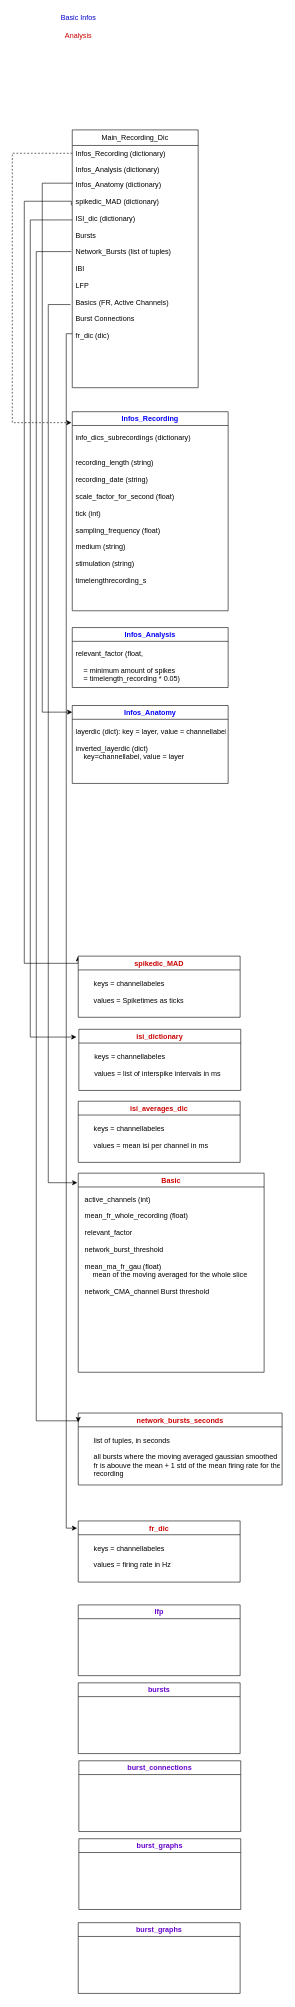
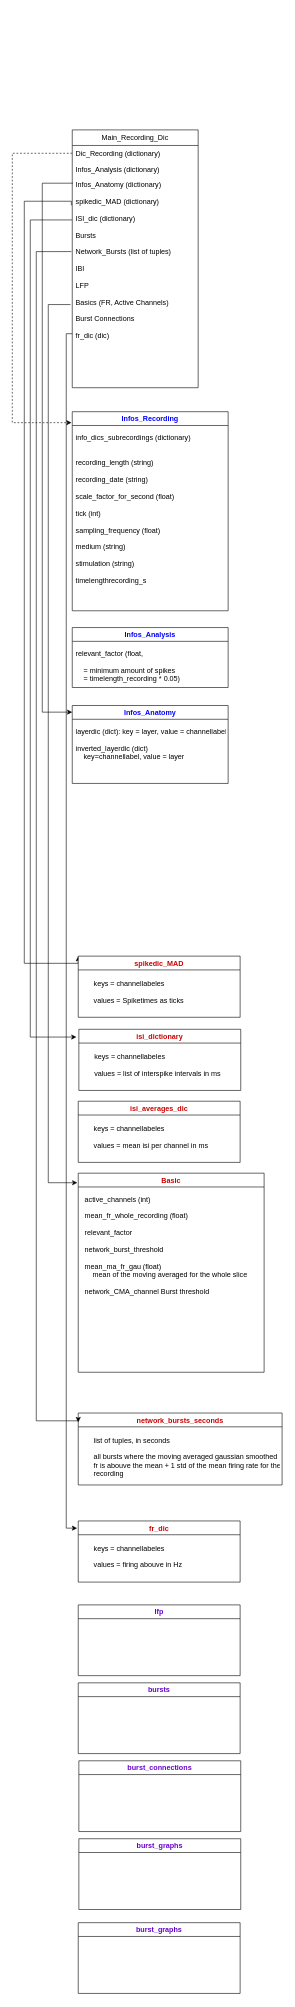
  <mxCell id="0" />
  <mxCell id="1" parent="0" />
  <mxCell id="2" value="Main_Recording_Dic" style="swimlane;fontStyle=0;childLayout=stackLayout;horizontal=1;startSize=26;horizontalStack=0;resizeParent=1;resizeParentMax=0;resizeLast=0;collapsible=1;marginBottom=0;" parent="1" vertex="1"><mxGeometry x="120" y="215" width="210" height="430" as="geometry" /></mxCell>
- <mxCell id="3" value="Infos_Recording (dictionary)" style="text;strokeColor=none;fillColor=none;align=left;verticalAlign=top;spacingLeft=4;spacingRight=4;overflow=hidden;rotatable=0;points=[[0,0.5],[1,0.5]];portConstraint=eastwest;" parent="2" vertex="1"><mxGeometry y="26" width="210" height="26" as="geometry" /></mxCell>
+ <mxCell id="3" value="Dic_Recording (dictionary)" style="text;strokeColor=none;fillColor=none;align=left;verticalAlign=top;spacingLeft=4;spacingRight=4;overflow=hidden;rotatable=0;points=[[0,0.5],[1,0.5]];portConstraint=eastwest;" parent="2" vertex="1"><mxGeometry y="26" width="210" height="26" as="geometry" /></mxCell>
  <mxCell id="4" value="Infos_Analysis (dictionary)" style="text;strokeColor=none;fillColor=none;align=left;verticalAlign=top;spacingLeft=4;spacingRight=4;overflow=hidden;rotatable=0;points=[[0,0.5],[1,0.5]];portConstraint=eastwest;" parent="2" vertex="1"><mxGeometry y="52" width="210" height="26" as="geometry" /></mxCell>
  <mxCell id="5" value="Infos_Anatomy (dictionary)&#10;&#10;spikedic_MAD (dictionary)&#10;&#10;ISI_dic (dictionary)&#10;&#10;Bursts&#10;&#10;Network_Bursts (list of tuples)&#10;&#10;IBI&#10;&#10;LFP&#10;&#10;Basics (FR, Active Channels)&#10;&#10;Burst Connections&#10;&#10;fr_dic (dic)&#10;&#10;" style="text;strokeColor=none;fillColor=none;align=left;verticalAlign=top;spacingLeft=4;spacingRight=4;overflow=hidden;rotatable=0;points=[[0,0.5],[1,0.5]];portConstraint=eastwest;" parent="2" vertex="1"><mxGeometry y="78" width="210" height="352" as="geometry" /></mxCell>
- <mxCell id="6" value="&lt;div&gt;&lt;font color=&quot;#0000CC&quot;&gt;Basic Infos&lt;/font&gt;&lt;/div&gt;&lt;div&gt;&lt;br&gt;&lt;/div&gt;&lt;div&gt;&lt;font color=&quot;#CC0000&quot;&gt;Analysis&lt;/font&gt;&lt;/div&gt;&lt;div&gt;&lt;br&gt;&lt;/div&gt;&lt;div&gt;&lt;br&gt;&lt;/div&gt;&lt;div&gt;&lt;br&gt;&lt;/div&gt;" style="text;html=1;align=center;verticalAlign=middle;resizable=0;points=[];autosize=1;strokeColor=none;fillColor=none;" parent="1" vertex="1"><mxGeometry x="95" y="20" width="70" height="90" as="geometry" /></mxCell>
  <mxCell id="7" style="edgeStyle=orthogonalEdgeStyle;rounded=0;orthogonalLoop=1;jettySize=auto;html=1;exitX=0;exitY=0.5;exitDx=0;exitDy=0;fontColor=#0000FF;entryX=-0.005;entryY=0.055;entryDx=0;entryDy=0;entryPerimeter=0;dashed=1;" parent="1" source="3" target="8" edge="1"><mxGeometry relative="1" as="geometry"><mxPoint x="40" y="715" as="targetPoint" /><Array as="points"><mxPoint x="20" y="254" /><mxPoint x="20" y="703" /></Array></mxGeometry></mxCell>
  <mxCell id="8" value="Infos_Recording" style="swimlane;fontColor=#0000FF;" parent="1" vertex="1"><mxGeometry x="120" y="685" width="260" height="332" as="geometry" /></mxCell>
  <mxCell id="9" value="info_dics_subrecordings (dictionary)&#10;&#10;&#10;recording_length (string)&#10;&#10;recording_date (string)&#10;&#10;scale_factor_for_second (float)&#10;&#10;tick (int)&#10;&#10;sampling_frequency (float)&#10;&#10;medium (string)&#10;&#10;stimulation (string)&#10;&#10;timelengthrecording_s&#10;&#10;&#10;" style="text;strokeColor=none;fillColor=none;align=left;verticalAlign=top;spacingLeft=4;spacingRight=4;overflow=hidden;rotatable=0;points=[[0,0.5],[1,0.5]];portConstraint=eastwest;" parent="8" vertex="1"><mxGeometry y="30" width="260" height="302" as="geometry" /></mxCell>
  <mxCell id="10" value="Infos_Analysis" style="swimlane;fontColor=#0000FF;" parent="1" vertex="1"><mxGeometry x="120" y="1045" width="260" height="100" as="geometry" /></mxCell>
  <mxCell id="11" value="relevant_factor (float, &#10;&#10;    = minimum amount of spikes&#10;    = timelength_recording * 0.05)&#10;&#10;&#10;&#10;" style="text;strokeColor=none;fillColor=none;align=left;verticalAlign=top;spacingLeft=4;spacingRight=4;overflow=hidden;rotatable=0;points=[[0,0.5],[1,0.5]];portConstraint=eastwest;" parent="10" vertex="1"><mxGeometry y="30" width="260" height="90" as="geometry" /></mxCell>
  <mxCell id="12" value="Basic" style="swimlane;fontColor=#CC0000;startSize=23;" parent="1" vertex="1"><mxGeometry x="130" y="1955" width="310" height="332" as="geometry" /></mxCell>
  <mxCell id="13" value="active_channels (int)&#10;&#10;mean_fr_whole_recording (float)&#10;&#10;relevant_factor&#10;&#10;network_burst_threshold&#10;&#10;mean_ma_fr_gau (float)&#10;    mean of the moving averaged for the whole slice&#10;&#10;network_CMA_channel Burst threshold&#10;&#10;&#10;" style="text;strokeColor=none;fillColor=none;align=left;verticalAlign=top;spacingLeft=4;spacingRight=4;overflow=hidden;rotatable=0;points=[[0,0.5],[1,0.5]];portConstraint=eastwest;" parent="12" vertex="1"><mxGeometry x="5" y="30" width="300" height="302" as="geometry" /></mxCell>
  <mxCell id="14" style="edgeStyle=orthogonalEdgeStyle;rounded=0;orthogonalLoop=1;jettySize=auto;html=1;fontColor=#CC0000;entryX=0;entryY=0;entryDx=0;entryDy=0;exitX=-0.007;exitY=0.136;exitDx=0;exitDy=0;exitPerimeter=0;" parent="1" source="5" target="15" edge="1"><mxGeometry relative="1" as="geometry"><mxPoint x="60" y="1576" as="targetPoint" /><mxPoint x="67" y="315" as="sourcePoint" /><Array as="points"><mxPoint x="40" y="334" /><mxPoint x="40" y="1605" /><mxPoint x="130" y="1605" /></Array></mxGeometry></mxCell>
  <mxCell id="15" value="spikedic_MAD" style="swimlane;fontColor=#CC0000;startSize=23;" parent="1" vertex="1"><mxGeometry x="130" y="1593" width="270" height="102" as="geometry" /></mxCell>
  <mxCell id="16" value="keys = channellabeles&#10;&#10;values = Spiketimes as ticks&#10;" style="text;strokeColor=none;fillColor=none;align=left;verticalAlign=top;spacingLeft=4;spacingRight=4;overflow=hidden;rotatable=0;points=[[0,0.5],[1,0.5]];portConstraint=eastwest;" parent="15" vertex="1"><mxGeometry x="20" y="32" width="250" height="88" as="geometry" /></mxCell>
  <mxCell id="17" style="edgeStyle=orthogonalEdgeStyle;rounded=0;orthogonalLoop=1;jettySize=auto;html=1;fontColor=#CC0000;exitX=-0.014;exitY=0.606;exitDx=0;exitDy=0;exitPerimeter=0;entryX=-0.005;entryY=0.048;entryDx=0;entryDy=0;entryPerimeter=0;" parent="1" source="5" target="12" edge="1"><mxGeometry relative="1" as="geometry"><mxPoint x="80" y="444" as="targetPoint" /><Array as="points"><mxPoint x="80" y="506" /><mxPoint x="80" y="1971" /></Array></mxGeometry></mxCell>
  <mxCell id="18" value="network_bursts_seconds" style="swimlane;fontColor=#CC0000;startSize=23;" vertex="1" parent="1"><mxGeometry x="130" y="2355" width="340" height="120" as="geometry" /></mxCell>
  <mxCell id="19" value="list of tuples, in seconds&#10;&#10;all bursts where the moving averaged gaussian smoothed&#10;fr is abouve the mean + 1 std of the mean firing rate for the&#10;recording&#10;&#10;&#10;&#10;" style="text;strokeColor=none;fillColor=none;align=left;verticalAlign=top;spacingLeft=4;spacingRight=4;overflow=hidden;rotatable=0;points=[[0,0.5],[1,0.5]];portConstraint=eastwest;" vertex="1" parent="18"><mxGeometry x="20" y="32" width="320" height="88" as="geometry" /></mxCell>
  <mxCell id="20" style="edgeStyle=orthogonalEdgeStyle;rounded=0;orthogonalLoop=1;jettySize=auto;html=1;exitX=-0.007;exitY=0.355;exitDx=0;exitDy=0;exitPerimeter=0;entryX=0;entryY=0.127;entryDx=0;entryDy=0;entryPerimeter=0;" edge="1" parent="1" source="5" target="18"><mxGeometry relative="1" as="geometry"><mxPoint x="60" y="444" as="targetPoint" /><Array as="points"><mxPoint x="60" y="418" /><mxPoint x="60" y="2368" /></Array></mxGeometry></mxCell>
  <mxCell id="21" value="fr_dic" style="swimlane;fontColor=#CC0000;startSize=23;" vertex="1" parent="1"><mxGeometry x="130" y="2535" width="270" height="102" as="geometry" /></mxCell>
- <mxCell id="22" value="keys = channellabeles&#10;&#10;values = firing rate in Hz&#10;" style="text;strokeColor=none;fillColor=none;align=left;verticalAlign=top;spacingLeft=4;spacingRight=4;overflow=hidden;rotatable=0;points=[[0,0.5],[1,0.5]];portConstraint=eastwest;" vertex="1" parent="21"><mxGeometry x="20" y="32" width="250" height="88" as="geometry" /></mxCell>
+ <mxCell id="22" value="keys = channellabeles&#10;&#10;values = firing abouve in Hz&#10;" style="text;strokeColor=none;fillColor=none;align=left;verticalAlign=top;spacingLeft=4;spacingRight=4;overflow=hidden;rotatable=0;points=[[0,0.5],[1,0.5]];portConstraint=eastwest;" vertex="1" parent="21"><mxGeometry x="20" y="32" width="250" height="88" as="geometry" /></mxCell>
  <mxCell id="23" style="edgeStyle=orthogonalEdgeStyle;rounded=0;orthogonalLoop=1;jettySize=auto;html=1;exitX=0;exitY=0.744;exitDx=0;exitDy=0;exitPerimeter=0;entryX=-0.007;entryY=0.118;entryDx=0;entryDy=0;entryPerimeter=0;" edge="1" parent="1" source="5" target="21"><mxGeometry relative="1" as="geometry"><mxPoint x="70" y="475" as="targetPoint" /><Array as="points"><mxPoint x="110" y="555" /><mxPoint x="110" y="2547" /></Array></mxGeometry></mxCell>
  <mxCell id="24" value="isi_dictionary" style="swimlane;fontColor=#CC0000;startSize=23;" vertex="1" parent="1"><mxGeometry x="131" y="1715" width="270" height="102" as="geometry" /></mxCell>
  <mxCell id="25" value="keys = channellabeles&#10;&#10;values = list of interspike intervals in ms&#10;" style="text;strokeColor=none;fillColor=none;align=left;verticalAlign=top;spacingLeft=4;spacingRight=4;overflow=hidden;rotatable=0;points=[[0,0.5],[1,0.5]];portConstraint=eastwest;" vertex="1" parent="24"><mxGeometry x="20" y="32" width="250" height="88" as="geometry" /></mxCell>
  <mxCell id="26" style="edgeStyle=orthogonalEdgeStyle;rounded=0;orthogonalLoop=1;jettySize=auto;html=1;exitX=0;exitY=0.205;exitDx=0;exitDy=0;exitPerimeter=0;entryX=-0.015;entryY=0.127;entryDx=0;entryDy=0;entryPerimeter=0;" edge="1" parent="1" source="5" target="24"><mxGeometry relative="1" as="geometry"><mxPoint x="70" y="469" as="targetPoint" /><Array as="points"><mxPoint x="50" y="365" /><mxPoint x="50" y="1728" /></Array></mxGeometry></mxCell>
  <mxCell id="27" value="isi_averages_dic" style="swimlane;fontColor=#CC0000;startSize=23;" vertex="1" parent="1"><mxGeometry x="130" y="1835" width="270" height="102" as="geometry" /></mxCell>
  <mxCell id="28" value="keys = channellabeles&#10;&#10;values = mean isi per channel in ms" style="text;strokeColor=none;fillColor=none;align=left;verticalAlign=top;spacingLeft=4;spacingRight=4;overflow=hidden;rotatable=0;points=[[0,0.5],[1,0.5]];portConstraint=eastwest;" vertex="1" parent="27"><mxGeometry x="20" y="32" width="250" height="88" as="geometry" /></mxCell>
  <mxCell id="29" value="Infos_Anatomy" style="swimlane;fontColor=#0000FF;" vertex="1" parent="1"><mxGeometry x="120" y="1175" width="260" height="130" as="geometry" /></mxCell>
  <mxCell id="30" value="layerdic (dict): key = layer, value = channellabels&#10;&#10;inverted_layerdic (dict)&#10;    key=channellabel, value = layer&#10;" style="text;strokeColor=none;fillColor=none;align=left;verticalAlign=top;spacingLeft=4;spacingRight=4;overflow=hidden;rotatable=0;points=[[0,0.5],[1,0.5]];portConstraint=eastwest;" vertex="1" parent="29"><mxGeometry y="30" width="260" height="302" as="geometry" /></mxCell>
  <mxCell id="31" style="edgeStyle=orthogonalEdgeStyle;rounded=0;orthogonalLoop=1;jettySize=auto;html=1;exitX=0.005;exitY=0.031;exitDx=0;exitDy=0;exitPerimeter=0;entryX=0;entryY=0.085;entryDx=0;entryDy=0;entryPerimeter=0;" edge="1" parent="1" source="5" target="29"><mxGeometry relative="1" as="geometry"><mxPoint x="80" y="469" as="targetPoint" /><Array as="points"><mxPoint x="70" y="304" /><mxPoint x="70" y="1186" /></Array></mxGeometry></mxCell>
  <mxCell id="32" value="lfp" style="swimlane;fontColor=#6600CC;startSize=23;" vertex="1" parent="1"><mxGeometry x="130" y="2675" width="270" height="118" as="geometry" /></mxCell>
  <mxCell id="33" value="&#10;" style="text;strokeColor=none;fillColor=none;align=left;verticalAlign=top;spacingLeft=4;spacingRight=4;overflow=hidden;rotatable=0;points=[[0,0.5],[1,0.5]];portConstraint=eastwest;" vertex="1" parent="32"><mxGeometry x="10" y="30" width="250" height="88" as="geometry" /></mxCell>
  <mxCell id="34" value="bursts" style="swimlane;fontColor=#6600CC;startSize=23;" vertex="1" parent="1"><mxGeometry x="130" y="2805" width="270" height="118" as="geometry" /></mxCell>
  <mxCell id="35" value="&#10;" style="text;strokeColor=none;fillColor=none;align=left;verticalAlign=top;spacingLeft=4;spacingRight=4;overflow=hidden;rotatable=0;points=[[0,0.5],[1,0.5]];portConstraint=eastwest;" vertex="1" parent="34"><mxGeometry x="5" y="30" width="250" height="88" as="geometry" /></mxCell>
  <mxCell id="36" value="burst_connections" style="swimlane;fontColor=#6600CC;startSize=23;" vertex="1" parent="1"><mxGeometry x="131" y="2935" width="270" height="118" as="geometry" /></mxCell>
  <mxCell id="37" value="&#10;" style="text;strokeColor=none;fillColor=none;align=left;verticalAlign=top;spacingLeft=4;spacingRight=4;overflow=hidden;rotatable=0;points=[[0,0.5],[1,0.5]];portConstraint=eastwest;" vertex="1" parent="36"><mxGeometry x="9" y="30" width="250" height="88" as="geometry" /></mxCell>
  <mxCell id="38" value="burst_graphs" style="swimlane;fontColor=#6600CC;startSize=23;" vertex="1" parent="1"><mxGeometry x="131" y="3065" width="270" height="118" as="geometry" /></mxCell>
  <mxCell id="39" value="&#10;" style="text;strokeColor=none;fillColor=none;align=left;verticalAlign=top;spacingLeft=4;spacingRight=4;overflow=hidden;rotatable=0;points=[[0,0.5],[1,0.5]];portConstraint=eastwest;" vertex="1" parent="38"><mxGeometry x="4" y="30" width="250" height="88" as="geometry" /></mxCell>
  <mxCell id="40" value="burst_graphs" style="swimlane;fontColor=#6600CC;startSize=23;" vertex="1" parent="1"><mxGeometry x="130" y="3205" width="270" height="118" as="geometry" /></mxCell>
  <mxCell id="41" value="&#10;" style="text;strokeColor=none;fillColor=none;align=left;verticalAlign=top;spacingLeft=4;spacingRight=4;overflow=hidden;rotatable=0;points=[[0,0.5],[1,0.5]];portConstraint=eastwest;" vertex="1" parent="40"><mxGeometry x="5" y="30" width="250" height="88" as="geometry" /></mxCell>
